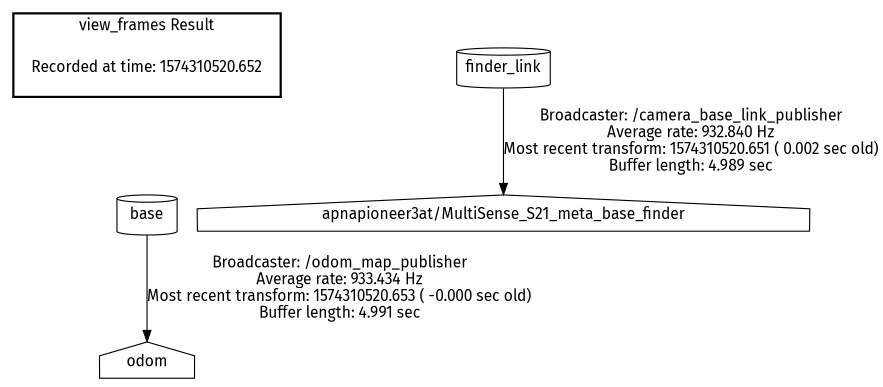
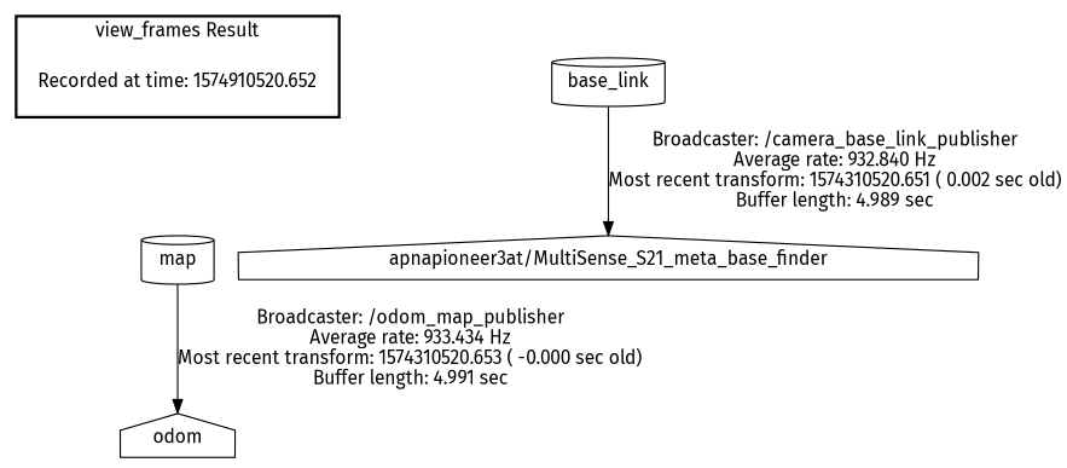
  digraph {
    fontname="Fira Sans"
    node [fontname="Fira Sans" shape=cylinder]
    edge [fontname="Fira Sans"]
-   "Recorded at time: 1574310520.652" [shape=plaintext]
-   map [label=base]
+   "Recorded at time: 1574310520.652" [shape=plaintext label="Recorded at time: 1574910520.652"]
+   map
    odom [shape=house]
    n4 [label="apnapioneer3at/MultiSense_S21_meta_base_finder" shape=house]
-   base_link [label=finder_link]
+   base_link
    subgraph cluster_1 {
      color=black
      label="view_frames Result"
      style=bold
      "Recorded at time: 1574310520.652"
    }
    "Recorded at time: 1574310520.652" -> map [style=invis]
    map -> odom [label="Broadcaster: /odom_map_publisher\nAverage rate: 933.434 Hz\nMost recent transform: 1574310520.653 ( -0.000 sec old)\nBuffer length: 4.991 sec\n"]
    base_link -> n4 [label="Broadcaster: /camera_base_link_publisher\nAverage rate: 932.840 Hz\nMost recent transform: 1574310520.651 ( 0.002 sec old)\nBuffer length: 4.989 sec\n"]
  }
